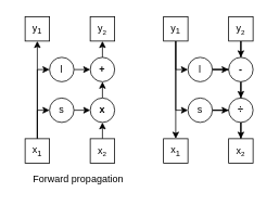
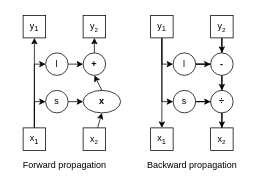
  <mxCell id="0" />
  <mxCell id="1" parent="0" />
  <mxCell id="2" value="y&lt;sub&gt;1&lt;/sub&gt;" style="rounded=0;whiteSpace=wrap;html=1;" parent="1" vertex="1"><mxGeometry x="30" y="20" width="30" height="30" as="geometry" /></mxCell>
  <mxCell id="3" value="y&lt;span style=&quot;font-size: 10px&quot;&gt;&lt;sub&gt;2&lt;/sub&gt;&lt;/span&gt;" style="rounded=0;whiteSpace=wrap;html=1;" parent="1" vertex="1"><mxGeometry x="110" y="20" width="30" height="30" as="geometry" /></mxCell>
  <mxCell id="4" style="rounded=0;orthogonalLoop=1;jettySize=auto;html=1;exitX=0.5;exitY=0;exitDx=0;exitDy=0;edgeStyle=orthogonalEdgeStyle;entryX=0;entryY=0.5;entryDx=0;entryDy=0;" parent="1" source="7" target="15" edge="1"><mxGeometry relative="1" as="geometry"><Array as="points"><mxPoint x="45" y="135" /></Array></mxGeometry></mxCell>
  <mxCell id="5" style="rounded=0;orthogonalLoop=1;jettySize=auto;html=1;exitX=0.5;exitY=0;exitDx=0;exitDy=0;edgeStyle=orthogonalEdgeStyle;" parent="1" source="7" target="17" edge="1"><mxGeometry relative="1" as="geometry"><Array as="points"><mxPoint x="45" y="85" /></Array></mxGeometry></mxCell>
  <mxCell id="6" style="rounded=0;orthogonalLoop=1;jettySize=auto;html=1;entryX=0.5;entryY=1;entryDx=0;entryDy=0;" parent="1" source="7" target="2" edge="1"><mxGeometry relative="1" as="geometry" /></mxCell>
  <mxCell id="7" value="&lt;span style=&quot;font-size: 12px&quot;&gt;x&lt;/span&gt;&lt;sub&gt;1&lt;/sub&gt;" style="rounded=0;whiteSpace=wrap;html=1;" parent="1" vertex="1"><mxGeometry x="30" y="170" width="30" height="30" as="geometry" /></mxCell>
  <mxCell id="8" style="rounded=0;orthogonalLoop=1;jettySize=auto;html=1;entryX=0.5;entryY=1;entryDx=0;entryDy=0;" parent="1" source="9" target="11" edge="1"><mxGeometry relative="1" as="geometry" /></mxCell>
  <mxCell id="9" value="x&lt;span style=&quot;font-size: 10px&quot;&gt;&lt;sub&gt;2&lt;/sub&gt;&lt;/span&gt;" style="rounded=0;whiteSpace=wrap;html=1;" parent="1" vertex="1"><mxGeometry x="110" y="170" width="30" height="30" as="geometry" /></mxCell>
  <mxCell id="10" style="rounded=0;orthogonalLoop=1;jettySize=auto;html=1;exitX=0.5;exitY=0;exitDx=0;exitDy=0;entryX=0.5;entryY=1;entryDx=0;entryDy=0;" parent="1" source="11" target="13" edge="1"><mxGeometry relative="1" as="geometry" /></mxCell>
- <mxCell id="11" value="&lt;b&gt;x&lt;/b&gt;" style="ellipse;whiteSpace=wrap;html=1;aspect=fixed;align=center;verticalAlign=middle;" parent="1" vertex="1"><mxGeometry x="110" y="120" width="30" height="30" as="geometry" /></mxCell>
+ <mxCell id="11" value="&lt;b&gt;x&lt;/b&gt;" style="ellipse;whiteSpace=wrap;html=1;aspect=fixed;align=center;verticalAlign=middle;" parent="1" vertex="1"><mxGeometry x="110" y="120" width="50" height="30" as="geometry" /></mxCell>
  <mxCell id="12" style="rounded=0;orthogonalLoop=1;jettySize=auto;html=1;entryX=0.5;entryY=1;entryDx=0;entryDy=0;" parent="1" source="13" target="3" edge="1"><mxGeometry relative="1" as="geometry" /></mxCell>
  <mxCell id="13" value="&lt;b&gt;+&lt;/b&gt;" style="ellipse;whiteSpace=wrap;html=1;aspect=fixed;align=center;verticalAlign=middle;" parent="1" vertex="1"><mxGeometry x="110" y="70" width="30" height="30" as="geometry" /></mxCell>
  <mxCell id="14" style="rounded=0;orthogonalLoop=1;jettySize=auto;html=1;entryX=0;entryY=0.5;entryDx=0;entryDy=0;" parent="1" source="15" target="11" edge="1"><mxGeometry relative="1" as="geometry" /></mxCell>
  <mxCell id="15" value="s" style="ellipse;whiteSpace=wrap;html=1;aspect=fixed;align=center;verticalAlign=middle;" parent="1" vertex="1"><mxGeometry x="60" y="120" width="30" height="30" as="geometry" /></mxCell>
  <mxCell id="16" style="rounded=0;orthogonalLoop=1;jettySize=auto;html=1;entryX=0;entryY=0.5;entryDx=0;entryDy=0;" parent="1" source="17" target="13" edge="1"><mxGeometry relative="1" as="geometry" /></mxCell>
  <mxCell id="17" value="l" style="ellipse;whiteSpace=wrap;html=1;aspect=fixed;align=center;verticalAlign=middle;" parent="1" vertex="1"><mxGeometry x="60" y="70" width="30" height="30" as="geometry" /></mxCell>
  <mxCell id="18" style="edgeStyle=orthogonalEdgeStyle;rounded=0;orthogonalLoop=1;jettySize=auto;html=1;exitX=0.5;exitY=1;exitDx=0;exitDy=0;entryX=0.5;entryY=0;entryDx=0;entryDy=0;startArrow=none;startFill=0;endArrow=classic;endFill=1;" parent="1" source="21" target="24" edge="1"><mxGeometry relative="1" as="geometry" /></mxCell>
  <mxCell id="19" style="edgeStyle=orthogonalEdgeStyle;rounded=0;orthogonalLoop=1;jettySize=auto;html=1;exitX=0.5;exitY=1;exitDx=0;exitDy=0;entryX=0;entryY=0.5;entryDx=0;entryDy=0;startArrow=none;startFill=0;endArrow=classic;endFill=1;" parent="1" source="21" target="33" edge="1"><mxGeometry relative="1" as="geometry"><Array as="points"><mxPoint x="215" y="85" /></Array></mxGeometry></mxCell>
  <mxCell id="20" style="edgeStyle=orthogonalEdgeStyle;rounded=0;orthogonalLoop=1;jettySize=auto;html=1;exitX=0.5;exitY=1;exitDx=0;exitDy=0;entryX=0;entryY=0.5;entryDx=0;entryDy=0;startArrow=none;startFill=0;endArrow=classic;endFill=1;" parent="1" source="21" target="31" edge="1"><mxGeometry relative="1" as="geometry"><Array as="points"><mxPoint x="215" y="135" /></Array></mxGeometry></mxCell>
  <mxCell id="21" value="y&lt;sub&gt;1&lt;/sub&gt;" style="rounded=0;whiteSpace=wrap;html=1;" parent="1" vertex="1"><mxGeometry x="200" y="20" width="30" height="30" as="geometry" /></mxCell>
  <mxCell id="22" style="edgeStyle=orthogonalEdgeStyle;rounded=0;orthogonalLoop=1;jettySize=auto;html=1;entryX=0.5;entryY=0;entryDx=0;entryDy=0;startArrow=none;startFill=0;endArrow=classic;endFill=1;" parent="1" source="23" target="29" edge="1"><mxGeometry relative="1" as="geometry" /></mxCell>
  <mxCell id="23" value="y&lt;span style=&quot;font-size: 10px&quot;&gt;&lt;sub&gt;2&lt;/sub&gt;&lt;/span&gt;" style="rounded=0;whiteSpace=wrap;html=1;" parent="1" vertex="1"><mxGeometry x="280" y="20" width="30" height="30" as="geometry" /></mxCell>
  <mxCell id="24" value="&lt;span style=&quot;font-size: 12px&quot;&gt;x&lt;/span&gt;&lt;sub&gt;1&lt;/sub&gt;" style="rounded=0;whiteSpace=wrap;html=1;" parent="1" vertex="1"><mxGeometry x="200" y="170" width="30" height="30" as="geometry" /></mxCell>
  <mxCell id="25" value="x&lt;span style=&quot;font-size: 10px&quot;&gt;&lt;sub&gt;2&lt;/sub&gt;&lt;/span&gt;" style="rounded=0;whiteSpace=wrap;html=1;" parent="1" vertex="1"><mxGeometry x="280" y="170" width="30" height="30" as="geometry" /></mxCell>
  <mxCell id="26" style="edgeStyle=orthogonalEdgeStyle;rounded=0;orthogonalLoop=1;jettySize=auto;html=1;entryX=0.5;entryY=0;entryDx=0;entryDy=0;startArrow=none;startFill=0;endArrow=classic;endFill=1;" parent="1" source="27" target="25" edge="1"><mxGeometry relative="1" as="geometry" /></mxCell>
  <mxCell id="27" value="&lt;b&gt;÷&lt;/b&gt;" style="ellipse;whiteSpace=wrap;html=1;aspect=fixed;align=center;verticalAlign=middle;" parent="1" vertex="1"><mxGeometry x="280" y="120" width="30" height="30" as="geometry" /></mxCell>
  <mxCell id="28" style="edgeStyle=orthogonalEdgeStyle;rounded=0;orthogonalLoop=1;jettySize=auto;html=1;entryX=0.5;entryY=0;entryDx=0;entryDy=0;startArrow=none;startFill=0;endArrow=classic;endFill=1;" parent="1" source="29" target="27" edge="1"><mxGeometry relative="1" as="geometry" /></mxCell>
  <mxCell id="29" value="&lt;b&gt;-&lt;/b&gt;" style="ellipse;whiteSpace=wrap;html=1;aspect=fixed;align=center;verticalAlign=middle;" parent="1" vertex="1"><mxGeometry x="280" y="70" width="30" height="30" as="geometry" /></mxCell>
  <mxCell id="30" style="edgeStyle=orthogonalEdgeStyle;rounded=0;orthogonalLoop=1;jettySize=auto;html=1;entryX=0;entryY=0.5;entryDx=0;entryDy=0;startArrow=none;startFill=0;endArrow=classic;endFill=1;" parent="1" source="31" target="27" edge="1"><mxGeometry relative="1" as="geometry" /></mxCell>
  <mxCell id="31" value="s" style="ellipse;whiteSpace=wrap;html=1;aspect=fixed;align=center;verticalAlign=middle;" parent="1" vertex="1"><mxGeometry x="230" y="120" width="30" height="30" as="geometry" /></mxCell>
  <mxCell id="32" style="edgeStyle=orthogonalEdgeStyle;rounded=0;orthogonalLoop=1;jettySize=auto;html=1;entryX=0;entryY=0.5;entryDx=0;entryDy=0;startArrow=none;startFill=0;endArrow=classic;endFill=1;" parent="1" source="33" target="29" edge="1"><mxGeometry relative="1" as="geometry" /></mxCell>
  <mxCell id="33" value="l" style="ellipse;whiteSpace=wrap;html=1;aspect=fixed;align=center;verticalAlign=middle;" parent="1" vertex="1"><mxGeometry x="230" y="70" width="30" height="30" as="geometry" /></mxCell>
- <mxCell id="34" value="Forward propagation" style="text;html=1;align=center;verticalAlign=middle;resizable=0;points=[];autosize=1;strokeColor=none;fillColor=none;" parent="1" vertex="1"><mxGeometry x="30" y="210" width="130" height="20" as="geometry" /></mxCell>
+ <mxCell id="34" value="Forward propagation" style="text;html=1;align=center;verticalAlign=middle;resizable=0;points=[];autosize=1;strokeColor=none;fillColor=none;" parent="1" vertex="1"><mxGeometry x="20" y="210" width="130" height="20" as="geometry" /></mxCell>
+ <mxCell id="35" value="Backward propagation" style="text;html=1;align=center;verticalAlign=middle;resizable=0;points=[];autosize=1;strokeColor=none;fillColor=none;" parent="1" vertex="1"><mxGeometry x="190" y="210" width="130" height="20" as="geometry" /></mxCell>
